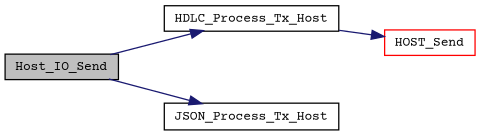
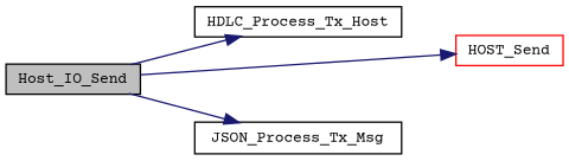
  digraph {
    fontname="Courier Prime"
    rankdir=LR
    node [color=black fillcolor=white fontname="Courier Prime" fontsize=10 shape=record style=filled]
    edge [color=midnightblue fontname="Courier Prime" fontsize=10 labelfontname=Helvetica labelfontsize=10 style=solid]
    n1 [fillcolor=grey75 fontcolor=black height=0.2 label=Host_IO_Send width=0.4]
    n2 [height=0.2 label=HDLC_Process_Tx_Host width=0.4]
    n3 [color=red height=0.2 label=HOST_Send width=0.4]
-   n4 [height=0.2 label=JSON_Process_Tx_Host width=0.4]
+   n4 [height=0.2 label=JSON_Process_Tx_Msg width=0.4]
    n1 -> n2
-   n2 -> n3
+   n1 -> n3
    n1 -> n4
  }
